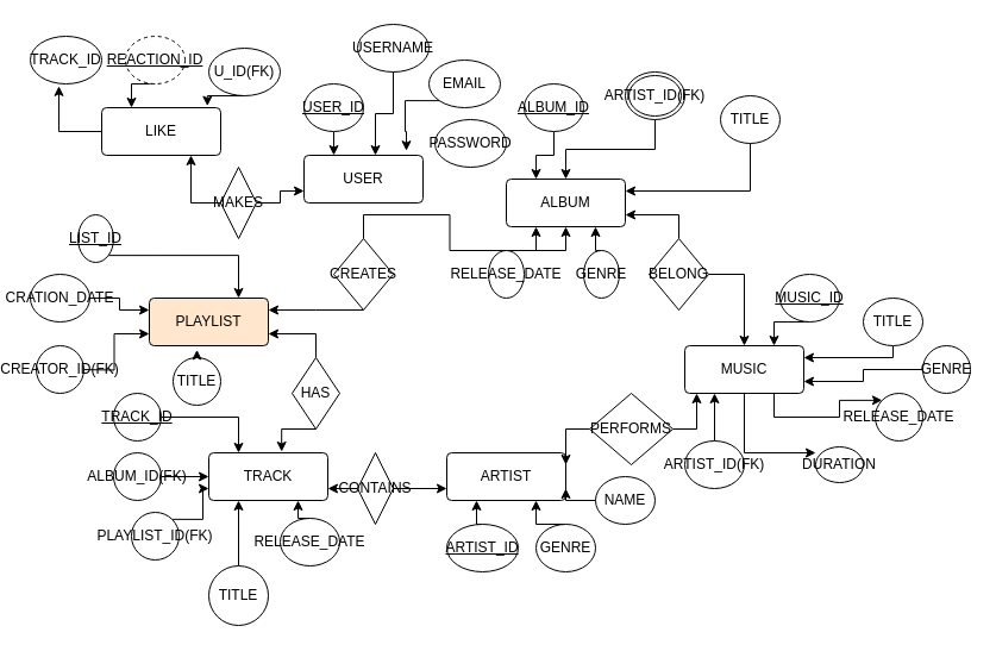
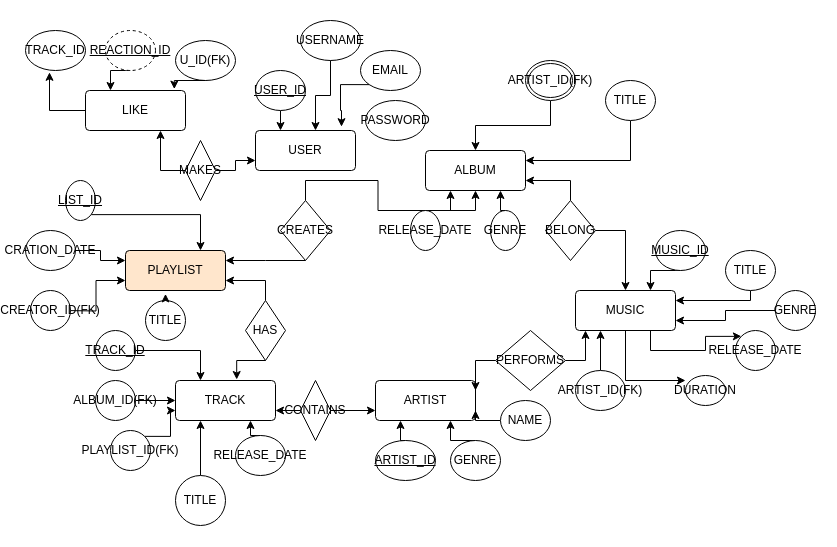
  <mxCell id="0" />
  <mxCell id="1" parent="0" />
  <mxCell id="2" value="USER" style="rounded=1;arcSize=10;whiteSpace=wrap;html=1;align=center;" vertex="1" parent="1"><mxGeometry x="250" y="130" width="100" height="40" as="geometry" /></mxCell>
  <mxCell id="3" value="TRACK" style="rounded=1;arcSize=10;whiteSpace=wrap;html=1;align=center;" vertex="1" parent="1"><mxGeometry x="170" y="380" width="100" height="40" as="geometry" /></mxCell>
  <mxCell id="4" value="PLAYLIST" style="rounded=1;arcSize=10;whiteSpace=wrap;html=1;align=center;fillColor=#ffe6cc;" vertex="1" parent="1"><mxGeometry x="120" y="250" width="100" height="40" as="geometry" /></mxCell>
  <mxCell id="5" style="edgeStyle=orthogonalEdgeStyle;rounded=0;orthogonalLoop=1;jettySize=auto;html=1;exitX=0.75;exitY=1;exitDx=0;exitDy=0;entryX=0;entryY=0;entryDx=0;entryDy=0;" edge="1" parent="1" source="6" target="73"><mxGeometry relative="1" as="geometry" /></mxCell>
  <mxCell id="6" value="MUSIC" style="rounded=1;arcSize=10;whiteSpace=wrap;html=1;align=center;" vertex="1" parent="1"><mxGeometry x="570" y="290" width="100" height="40" as="geometry" /></mxCell>
  <mxCell id="7" value="ARTIST" style="rounded=1;arcSize=10;whiteSpace=wrap;html=1;align=center;" vertex="1" parent="1"><mxGeometry x="370" y="380" width="100" height="40" as="geometry" /></mxCell>
  <mxCell id="8" value="ALBUM" style="rounded=1;arcSize=10;whiteSpace=wrap;html=1;align=center;" vertex="1" parent="1"><mxGeometry x="420" y="150" width="100" height="40" as="geometry" /></mxCell>
  <mxCell id="9" value="LIKE" style="rounded=1;arcSize=10;whiteSpace=wrap;html=1;align=center;" vertex="1" parent="1"><mxGeometry x="80" y="90" width="100" height="40" as="geometry" /></mxCell>
  <mxCell id="10" style="edgeStyle=orthogonalEdgeStyle;rounded=0;orthogonalLoop=1;jettySize=auto;html=1;exitX=0;exitY=0.5;exitDx=0;exitDy=0;entryX=0.75;entryY=1;entryDx=0;entryDy=0;" edge="1" parent="1" source="12" target="9"><mxGeometry relative="1" as="geometry" /></mxCell>
  <mxCell id="11" style="edgeStyle=orthogonalEdgeStyle;rounded=0;orthogonalLoop=1;jettySize=auto;html=1;exitX=1;exitY=0.5;exitDx=0;exitDy=0;entryX=0;entryY=0.75;entryDx=0;entryDy=0;" edge="1" parent="1" source="12" target="2"><mxGeometry relative="1" as="geometry" /></mxCell>
  <mxCell id="12" value="MAKES" style="shape=rhombus;perimeter=rhombusPerimeter;whiteSpace=wrap;html=1;align=center;" vertex="1" parent="1"><mxGeometry x="180" y="140" width="30" height="60" as="geometry" /></mxCell>
  <mxCell id="13" style="edgeStyle=orthogonalEdgeStyle;rounded=0;orthogonalLoop=1;jettySize=auto;html=1;exitX=0.5;exitY=0;exitDx=0;exitDy=0;entryX=1;entryY=0.75;entryDx=0;entryDy=0;" edge="1" parent="1" source="14" target="4"><mxGeometry relative="1" as="geometry" /></mxCell>
  <mxCell id="14" value="HAS" style="shape=rhombus;perimeter=rhombusPerimeter;whiteSpace=wrap;html=1;align=center;" vertex="1" parent="1"><mxGeometry x="240" y="300" width="40" height="60" as="geometry" /></mxCell>
  <mxCell id="15" style="edgeStyle=orthogonalEdgeStyle;rounded=0;orthogonalLoop=1;jettySize=auto;html=1;exitX=0.5;exitY=0;exitDx=0;exitDy=0;" edge="1" parent="1" source="17" target="8"><mxGeometry relative="1" as="geometry" /></mxCell>
  <mxCell id="16" style="edgeStyle=orthogonalEdgeStyle;rounded=0;orthogonalLoop=1;jettySize=auto;html=1;exitX=0.5;exitY=1;exitDx=0;exitDy=0;entryX=1;entryY=0.25;entryDx=0;entryDy=0;" edge="1" parent="1" source="17" target="4"><mxGeometry relative="1" as="geometry"><Array as="points"><mxPoint x="260" y="260" /><mxPoint x="260" y="260" /></Array></mxGeometry></mxCell>
  <mxCell id="17" value="CREATES" style="shape=rhombus;perimeter=rhombusPerimeter;whiteSpace=wrap;html=1;align=center;" vertex="1" parent="1"><mxGeometry x="275" y="200" width="50" height="60" as="geometry" /></mxCell>
  <mxCell id="18" style="edgeStyle=orthogonalEdgeStyle;rounded=0;orthogonalLoop=1;jettySize=auto;html=1;exitX=0;exitY=0.5;exitDx=0;exitDy=0;entryX=1;entryY=0.75;entryDx=0;entryDy=0;" edge="1" parent="1" source="20" target="3"><mxGeometry relative="1" as="geometry" /></mxCell>
  <mxCell id="19" style="edgeStyle=orthogonalEdgeStyle;rounded=0;orthogonalLoop=1;jettySize=auto;html=1;exitX=1;exitY=0.5;exitDx=0;exitDy=0;entryX=0;entryY=0.75;entryDx=0;entryDy=0;" edge="1" parent="1" source="20" target="7"><mxGeometry relative="1" as="geometry" /></mxCell>
  <mxCell id="20" value="CONTAINS" style="shape=rhombus;perimeter=rhombusPerimeter;whiteSpace=wrap;html=1;align=center;" vertex="1" parent="1"><mxGeometry x="295" y="380" width="30" height="60" as="geometry" /></mxCell>
  <mxCell id="21" style="edgeStyle=orthogonalEdgeStyle;rounded=0;orthogonalLoop=1;jettySize=auto;html=1;exitX=1;exitY=0.5;exitDx=0;exitDy=0;entryX=0.5;entryY=0;entryDx=0;entryDy=0;" edge="1" parent="1" source="23" target="6"><mxGeometry relative="1" as="geometry" /></mxCell>
  <mxCell id="22" style="edgeStyle=orthogonalEdgeStyle;rounded=0;orthogonalLoop=1;jettySize=auto;html=1;exitX=0.5;exitY=0;exitDx=0;exitDy=0;entryX=1;entryY=0.75;entryDx=0;entryDy=0;" edge="1" parent="1" source="23" target="8"><mxGeometry relative="1" as="geometry" /></mxCell>
  <mxCell id="23" value="BELONG" style="shape=rhombus;perimeter=rhombusPerimeter;whiteSpace=wrap;html=1;align=center;" vertex="1" parent="1"><mxGeometry x="540" y="200" width="50" height="60" as="geometry" /></mxCell>
  <mxCell id="24" style="edgeStyle=orthogonalEdgeStyle;rounded=0;orthogonalLoop=1;jettySize=auto;html=1;exitX=0;exitY=0.5;exitDx=0;exitDy=0;entryX=1;entryY=0.25;entryDx=0;entryDy=0;" edge="1" parent="1" source="25" target="7"><mxGeometry relative="1" as="geometry" /></mxCell>
  <mxCell id="25" value="PERFORMS" style="shape=rhombus;perimeter=rhombusPerimeter;whiteSpace=wrap;html=1;align=center;" vertex="1" parent="1"><mxGeometry x="490" y="330" width="70" height="60" as="geometry" /></mxCell>
  <mxCell id="26" style="edgeStyle=orthogonalEdgeStyle;rounded=0;orthogonalLoop=1;jettySize=auto;html=1;exitX=0.5;exitY=1;exitDx=0;exitDy=0;entryX=0.612;entryY=-0.025;entryDx=0;entryDy=0;entryPerimeter=0;" edge="1" parent="1" source="14" target="3"><mxGeometry relative="1" as="geometry" /></mxCell>
  <mxCell id="27" style="edgeStyle=orthogonalEdgeStyle;rounded=0;orthogonalLoop=1;jettySize=auto;html=1;exitX=1;exitY=0.5;exitDx=0;exitDy=0;entryX=0.1;entryY=1;entryDx=0;entryDy=0;entryPerimeter=0;" edge="1" parent="1" source="25" target="6"><mxGeometry relative="1" as="geometry" /></mxCell>
  <mxCell id="28" value="U_ID(FK)" style="ellipse;whiteSpace=wrap;html=1;align=center;" vertex="1" parent="1"><mxGeometry x="170" y="40" width="60" height="40" as="geometry" /></mxCell>
  <mxCell id="29" value="TRACK_ID" style="ellipse;whiteSpace=wrap;html=1;align=center;" vertex="1" parent="1"><mxGeometry x="20" y="30" width="60" height="40" as="geometry" /></mxCell>
  <mxCell id="30" style="edgeStyle=orthogonalEdgeStyle;rounded=0;orthogonalLoop=1;jettySize=auto;html=1;exitX=0.5;exitY=1;exitDx=0;exitDy=0;entryX=0.25;entryY=0;entryDx=0;entryDy=0;" edge="1" parent="1" source="31" target="9"><mxGeometry relative="1" as="geometry" /></mxCell>
  <mxCell id="31" value="REACTION_ID" style="ellipse;whiteSpace=wrap;html=1;align=center;fontStyle=4;dashed=1;" vertex="1" parent="1"><mxGeometry x="100" y="30" width="50" height="40" as="geometry" /></mxCell>
  <mxCell id="32" style="edgeStyle=orthogonalEdgeStyle;rounded=0;orthogonalLoop=1;jettySize=auto;html=1;exitX=0.5;exitY=1;exitDx=0;exitDy=0;entryX=0.25;entryY=0;entryDx=0;entryDy=0;" edge="1" parent="1" source="33" target="2"><mxGeometry relative="1" as="geometry" /></mxCell>
  <mxCell id="33" value="USER_ID" style="ellipse;whiteSpace=wrap;html=1;align=center;fontStyle=4;" vertex="1" parent="1"><mxGeometry x="250" y="70" width="50" height="40" as="geometry" /></mxCell>
  <mxCell id="34" value="USERNAME" style="ellipse;whiteSpace=wrap;html=1;align=center;" vertex="1" parent="1"><mxGeometry x="295" y="20" width="60" height="40" as="geometry" /></mxCell>
  <mxCell id="35" value="EMAIL" style="ellipse;whiteSpace=wrap;html=1;align=center;" vertex="1" parent="1"><mxGeometry x="355" y="50" width="60" height="40" as="geometry" /></mxCell>
  <mxCell id="36" value="PASSWORD" style="ellipse;whiteSpace=wrap;html=1;align=center;" vertex="1" parent="1"><mxGeometry x="360" y="100" width="60" height="40" as="geometry" /></mxCell>
  <mxCell id="37" style="edgeStyle=orthogonalEdgeStyle;rounded=0;orthogonalLoop=1;jettySize=auto;html=1;exitX=0;exitY=0.5;exitDx=0;exitDy=0;entryX=0.4;entryY=1.045;entryDx=0;entryDy=0;entryPerimeter=0;" edge="1" parent="1" source="9" target="29"><mxGeometry relative="1" as="geometry" /></mxCell>
  <mxCell id="38" style="edgeStyle=orthogonalEdgeStyle;rounded=0;orthogonalLoop=1;jettySize=auto;html=1;exitX=0.5;exitY=1;exitDx=0;exitDy=0;entryX=0.888;entryY=-0.035;entryDx=0;entryDy=0;entryPerimeter=0;" edge="1" parent="1" source="28" target="9"><mxGeometry relative="1" as="geometry" /></mxCell>
  <mxCell id="39" style="edgeStyle=orthogonalEdgeStyle;rounded=0;orthogonalLoop=1;jettySize=auto;html=1;exitX=0.5;exitY=1;exitDx=0;exitDy=0;entryX=0.6;entryY=0;entryDx=0;entryDy=0;entryPerimeter=0;" edge="1" parent="1" source="34" target="2"><mxGeometry relative="1" as="geometry" /></mxCell>
  <mxCell id="40" style="edgeStyle=orthogonalEdgeStyle;rounded=0;orthogonalLoop=1;jettySize=auto;html=1;exitX=0;exitY=1;exitDx=0;exitDy=0;entryX=0.86;entryY=-0.095;entryDx=0;entryDy=0;entryPerimeter=0;" edge="1" parent="1" source="35" target="2"><mxGeometry relative="1" as="geometry" /></mxCell>
- <mxCell id="41" style="edgeStyle=orthogonalEdgeStyle;rounded=0;orthogonalLoop=1;jettySize=auto;html=1;exitX=0.5;exitY=1;exitDx=0;exitDy=0;entryX=0.25;entryY=0;entryDx=0;entryDy=0;" edge="1" parent="1" source="42" target="8"><mxGeometry relative="1" as="geometry" /></mxCell>
- <mxCell id="42" value="ALBUM_ID" style="ellipse;whiteSpace=wrap;html=1;align=center;fontStyle=4;" vertex="1" parent="1"><mxGeometry x="435" y="70" width="50" height="40" as="geometry" /></mxCell>
  <mxCell id="43" style="edgeStyle=orthogonalEdgeStyle;rounded=0;orthogonalLoop=1;jettySize=auto;html=1;exitX=0.5;exitY=1;exitDx=0;exitDy=0;entryX=0.5;entryY=0;entryDx=0;entryDy=0;" edge="1" parent="1" source="44" target="8"><mxGeometry relative="1" as="geometry" /></mxCell>
  <mxCell id="44" value="ARTIST_ID(FK)" style="ellipse;shape=doubleEllipse;margin=3;whiteSpace=wrap;html=1;align=center;" vertex="1" parent="1"><mxGeometry x="520" y="60" width="50" height="40" as="geometry" /></mxCell>
  <mxCell id="45" style="edgeStyle=orthogonalEdgeStyle;rounded=0;orthogonalLoop=1;jettySize=auto;html=1;exitX=0.5;exitY=1;exitDx=0;exitDy=0;entryX=1;entryY=0.25;entryDx=0;entryDy=0;" edge="1" parent="1" source="46" target="8"><mxGeometry relative="1" as="geometry" /></mxCell>
  <mxCell id="46" value="TITLE" style="ellipse;whiteSpace=wrap;html=1;align=center;" vertex="1" parent="1"><mxGeometry x="600" y="80" width="50" height="40" as="geometry" /></mxCell>
  <mxCell id="47" style="edgeStyle=orthogonalEdgeStyle;rounded=0;orthogonalLoop=1;jettySize=auto;html=1;exitX=0.5;exitY=0;exitDx=0;exitDy=0;entryX=0.25;entryY=1;entryDx=0;entryDy=0;" edge="1" parent="1" source="48" target="8"><mxGeometry relative="1" as="geometry" /></mxCell>
  <mxCell id="48" value="RELEASE_DATE" style="ellipse;whiteSpace=wrap;html=1;align=center;" vertex="1" parent="1"><mxGeometry x="405" y="210" width="30" height="40" as="geometry" /></mxCell>
  <mxCell id="49" style="edgeStyle=orthogonalEdgeStyle;rounded=0;orthogonalLoop=1;jettySize=auto;html=1;exitX=0.5;exitY=0;exitDx=0;exitDy=0;entryX=0.75;entryY=1;entryDx=0;entryDy=0;" edge="1" parent="1" source="50" target="8"><mxGeometry relative="1" as="geometry" /></mxCell>
  <mxCell id="50" value="GENRE" style="ellipse;whiteSpace=wrap;html=1;align=center;" vertex="1" parent="1"><mxGeometry x="485" y="210" width="30" height="40" as="geometry" /></mxCell>
  <mxCell id="51" style="edgeStyle=orthogonalEdgeStyle;rounded=0;orthogonalLoop=1;jettySize=auto;html=1;exitX=0.5;exitY=0;exitDx=0;exitDy=0;entryX=0.25;entryY=1;entryDx=0;entryDy=0;" edge="1" parent="1" source="52" target="7"><mxGeometry relative="1" as="geometry" /></mxCell>
  <mxCell id="52" value="ARTIST_ID" style="ellipse;whiteSpace=wrap;html=1;align=center;fontStyle=4;" vertex="1" parent="1"><mxGeometry x="370" y="440" width="60" height="40" as="geometry" /></mxCell>
  <mxCell id="53" style="edgeStyle=orthogonalEdgeStyle;rounded=0;orthogonalLoop=1;jettySize=auto;html=1;exitX=0.5;exitY=0;exitDx=0;exitDy=0;entryX=0.75;entryY=1;entryDx=0;entryDy=0;" edge="1" parent="1" source="54" target="7"><mxGeometry relative="1" as="geometry" /></mxCell>
  <mxCell id="54" value="GENRE" style="ellipse;whiteSpace=wrap;html=1;align=center;" vertex="1" parent="1"><mxGeometry x="445" y="440" width="50" height="40" as="geometry" /></mxCell>
  <mxCell id="55" style="edgeStyle=orthogonalEdgeStyle;rounded=0;orthogonalLoop=1;jettySize=auto;html=1;exitX=0;exitY=0.5;exitDx=0;exitDy=0;entryX=1;entryY=0.75;entryDx=0;entryDy=0;" edge="1" parent="1" source="56" target="7"><mxGeometry relative="1" as="geometry" /></mxCell>
  <mxCell id="56" value="NAME" style="ellipse;whiteSpace=wrap;html=1;align=center;" vertex="1" parent="1"><mxGeometry x="495" y="400" width="50" height="40" as="geometry" /></mxCell>
  <mxCell id="57" style="edgeStyle=orthogonalEdgeStyle;rounded=0;orthogonalLoop=1;jettySize=auto;html=1;exitX=1;exitY=0.5;exitDx=0;exitDy=0;entryX=0.25;entryY=0;entryDx=0;entryDy=0;" edge="1" parent="1" source="58" target="3"><mxGeometry relative="1" as="geometry" /></mxCell>
  <mxCell id="58" value="TRACK_ID" style="ellipse;whiteSpace=wrap;html=1;align=center;fontStyle=4;" vertex="1" parent="1"><mxGeometry x="90" y="330" width="40" height="40" as="geometry" /></mxCell>
  <mxCell id="59" style="edgeStyle=orthogonalEdgeStyle;rounded=0;orthogonalLoop=1;jettySize=auto;html=1;exitX=1;exitY=0.5;exitDx=0;exitDy=0;entryX=0;entryY=0.5;entryDx=0;entryDy=0;" edge="1" parent="1" source="60" target="3"><mxGeometry relative="1" as="geometry" /></mxCell>
  <mxCell id="60" value="ALBUM_ID(FK)" style="ellipse;whiteSpace=wrap;html=1;align=center;" vertex="1" parent="1"><mxGeometry x="90" y="380" width="40" height="40" as="geometry" /></mxCell>
  <mxCell id="61" style="edgeStyle=orthogonalEdgeStyle;rounded=0;orthogonalLoop=1;jettySize=auto;html=1;exitX=1;exitY=0;exitDx=0;exitDy=0;entryX=0;entryY=0.75;entryDx=0;entryDy=0;" edge="1" parent="1" source="62" target="3"><mxGeometry relative="1" as="geometry" /></mxCell>
  <mxCell id="62" value="PLAYLIST_ID(FK)" style="ellipse;whiteSpace=wrap;html=1;align=center;" vertex="1" parent="1"><mxGeometry x="105" y="430" width="40" height="40" as="geometry" /></mxCell>
  <mxCell id="63" style="edgeStyle=orthogonalEdgeStyle;rounded=0;orthogonalLoop=1;jettySize=auto;html=1;exitX=0.5;exitY=0;exitDx=0;exitDy=0;entryX=0.25;entryY=1;entryDx=0;entryDy=0;" edge="1" parent="1" source="64" target="3"><mxGeometry relative="1" as="geometry" /></mxCell>
  <mxCell id="64" value="TITLE" style="ellipse;whiteSpace=wrap;html=1;align=center;" vertex="1" parent="1"><mxGeometry x="170" y="475" width="50" height="50" as="geometry" /></mxCell>
  <mxCell id="65" style="edgeStyle=orthogonalEdgeStyle;rounded=0;orthogonalLoop=1;jettySize=auto;html=1;exitX=0.5;exitY=0;exitDx=0;exitDy=0;entryX=0.75;entryY=1;entryDx=0;entryDy=0;" edge="1" parent="1" source="66" target="3"><mxGeometry relative="1" as="geometry" /></mxCell>
  <mxCell id="66" value="RELEASE_DATE" style="ellipse;whiteSpace=wrap;html=1;align=center;" vertex="1" parent="1"><mxGeometry x="230" y="435" width="50" height="40" as="geometry" /></mxCell>
  <mxCell id="67" style="edgeStyle=orthogonalEdgeStyle;rounded=0;orthogonalLoop=1;jettySize=auto;html=1;exitX=0.5;exitY=1;exitDx=0;exitDy=0;entryX=0.75;entryY=0;entryDx=0;entryDy=0;" edge="1" parent="1" source="68" target="6"><mxGeometry relative="1" as="geometry" /></mxCell>
  <mxCell id="68" value="MUSIC_ID" style="ellipse;whiteSpace=wrap;html=1;align=center;fontStyle=4;" vertex="1" parent="1"><mxGeometry x="650" y="230" width="50" height="40" as="geometry" /></mxCell>
  <mxCell id="69" style="edgeStyle=orthogonalEdgeStyle;rounded=0;orthogonalLoop=1;jettySize=auto;html=1;exitX=0.5;exitY=1;exitDx=0;exitDy=0;entryX=1;entryY=0.25;entryDx=0;entryDy=0;" edge="1" parent="1" source="70" target="6"><mxGeometry relative="1" as="geometry"><mxPoint x="745" y="300" as="targetPoint" /><Array as="points"><mxPoint x="745" y="300" /></Array></mxGeometry></mxCell>
  <mxCell id="70" value="TITLE" style="ellipse;whiteSpace=wrap;html=1;align=center;" vertex="1" parent="1"><mxGeometry x="720" y="250" width="50" height="40" as="geometry" /></mxCell>
  <mxCell id="71" style="edgeStyle=orthogonalEdgeStyle;rounded=0;orthogonalLoop=1;jettySize=auto;html=1;exitX=0;exitY=0.5;exitDx=0;exitDy=0;entryX=1;entryY=0.75;entryDx=0;entryDy=0;" edge="1" parent="1" source="72" target="6"><mxGeometry relative="1" as="geometry" /></mxCell>
  <mxCell id="72" value="GENRE" style="ellipse;whiteSpace=wrap;html=1;align=center;" vertex="1" parent="1"><mxGeometry x="770" y="290" width="40" height="40" as="geometry" /></mxCell>
  <mxCell id="73" value="RELEASE_DATE" style="ellipse;whiteSpace=wrap;html=1;align=center;" vertex="1" parent="1"><mxGeometry x="730" y="330" width="40" height="40" as="geometry" /></mxCell>
  <mxCell id="74" value="DURATION" style="ellipse;whiteSpace=wrap;html=1;align=center;" vertex="1" parent="1"><mxGeometry x="680" y="375" width="40" height="30" as="geometry" /></mxCell>
  <mxCell id="75" style="edgeStyle=orthogonalEdgeStyle;rounded=0;orthogonalLoop=1;jettySize=auto;html=1;exitX=0.5;exitY=0;exitDx=0;exitDy=0;entryX=0.25;entryY=1;entryDx=0;entryDy=0;" edge="1" parent="1" source="76" target="6"><mxGeometry relative="1" as="geometry" /></mxCell>
  <mxCell id="76" value="ARTIST_ID(FK)" style="ellipse;whiteSpace=wrap;html=1;align=center;" vertex="1" parent="1"><mxGeometry x="570" y="370" width="50" height="40" as="geometry" /></mxCell>
  <mxCell id="77" style="edgeStyle=orthogonalEdgeStyle;rounded=0;orthogonalLoop=1;jettySize=auto;html=1;exitX=0.5;exitY=1;exitDx=0;exitDy=0;entryX=0;entryY=0.167;entryDx=0;entryDy=0;entryPerimeter=0;" edge="1" parent="1" source="6" target="74"><mxGeometry relative="1" as="geometry" /></mxCell>
  <mxCell id="78" style="edgeStyle=orthogonalEdgeStyle;rounded=0;orthogonalLoop=1;jettySize=auto;html=1;exitX=1;exitY=1;exitDx=0;exitDy=0;entryX=0.75;entryY=0;entryDx=0;entryDy=0;" edge="1" parent="1" source="79" target="4"><mxGeometry relative="1" as="geometry" /></mxCell>
  <mxCell id="79" value="LIST_ID" style="ellipse;whiteSpace=wrap;html=1;align=center;fontStyle=4;" vertex="1" parent="1"><mxGeometry x="60" y="180" width="30" height="40" as="geometry" /></mxCell>
  <mxCell id="80" style="edgeStyle=orthogonalEdgeStyle;rounded=0;orthogonalLoop=1;jettySize=auto;html=1;exitX=1;exitY=0.5;exitDx=0;exitDy=0;entryX=0;entryY=0.25;entryDx=0;entryDy=0;" edge="1" parent="1" source="81" target="4"><mxGeometry relative="1" as="geometry" /></mxCell>
  <mxCell id="81" value="CRATION_DATE" style="ellipse;whiteSpace=wrap;html=1;align=center;" vertex="1" parent="1"><mxGeometry x="20" y="230" width="50" height="40" as="geometry" /></mxCell>
  <mxCell id="82" style="edgeStyle=orthogonalEdgeStyle;rounded=0;orthogonalLoop=1;jettySize=auto;html=1;exitX=1;exitY=0.5;exitDx=0;exitDy=0;entryX=0;entryY=0.75;entryDx=0;entryDy=0;" edge="1" parent="1" target="4"><mxGeometry relative="1" as="geometry"><mxPoint x="60" y="310" as="sourcePoint" /></mxGeometry></mxCell>
  <mxCell id="83" value="TITLE" style="ellipse;whiteSpace=wrap;html=1;align=center;" vertex="1" parent="1"><mxGeometry x="140" y="300" width="40" height="40" as="geometry" /></mxCell>
  <mxCell id="84" style="edgeStyle=orthogonalEdgeStyle;rounded=0;orthogonalLoop=1;jettySize=auto;html=1;exitX=0.5;exitY=0;exitDx=0;exitDy=0;entryX=0.4;entryY=1.085;entryDx=0;entryDy=0;entryPerimeter=0;" edge="1" parent="1" source="83" target="4"><mxGeometry relative="1" as="geometry" /></mxCell>
  <mxCell id="85" value="CREATOR_ID(FK)" style="ellipse;whiteSpace=wrap;html=1;align=center;" vertex="1" parent="1"><mxGeometry x="25" y="290" width="40" height="40" as="geometry" /></mxCell>
